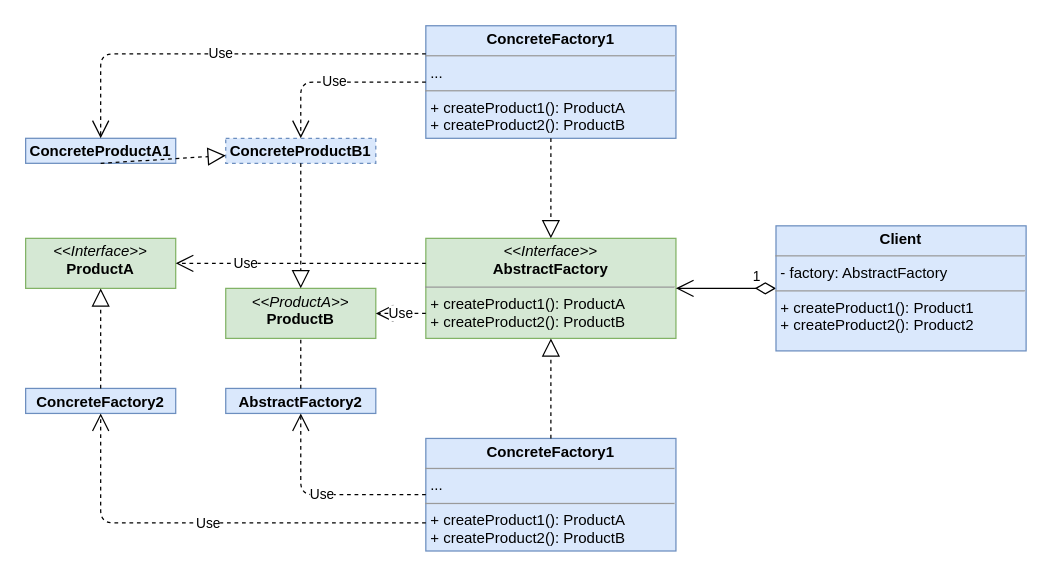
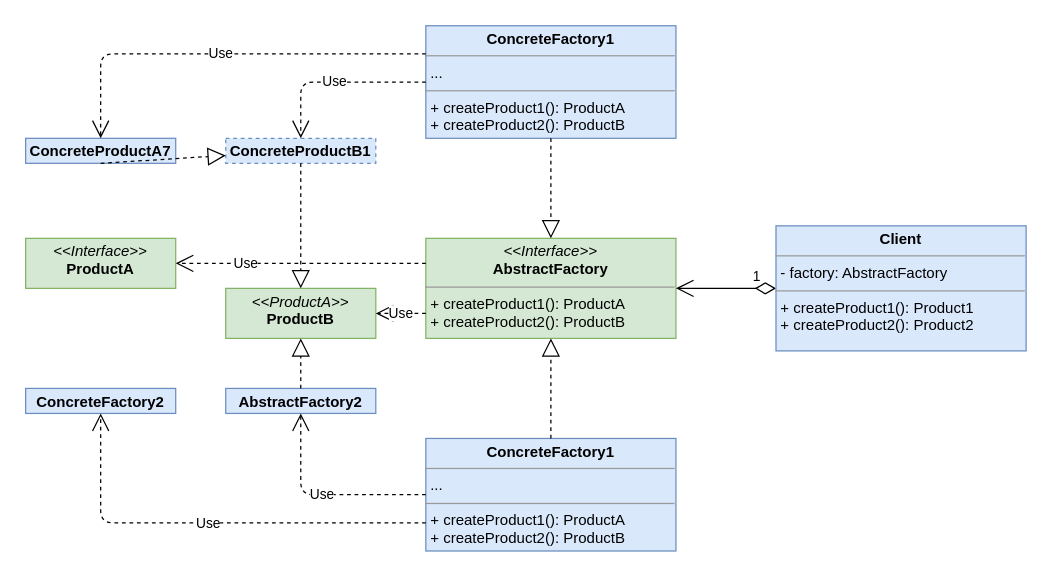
  <mxCell id="0" />
  <mxCell id="1" parent="0" />
  <mxCell id="2" value="&lt;p style=&quot;margin: 0px ; margin-top: 4px ; text-align: center&quot;&gt;&lt;i&gt;&amp;lt;&amp;lt;Interface&amp;gt;&amp;gt;&lt;/i&gt;&lt;br&gt;&lt;b&gt;ProductA&lt;/b&gt;&lt;/p&gt;&lt;p style=&quot;margin: 0px ; margin-left: 4px&quot;&gt;&lt;br&gt;&lt;/p&gt;" style="verticalAlign=top;align=left;overflow=fill;fontSize=12;fontFamily=Helvetica;html=1;fillColor=#d5e8d4;strokeColor=#82b366;" vertex="1" parent="1"><mxGeometry x="20" y="190" width="120" height="40" as="geometry" /></mxCell>
  <mxCell id="3" value="&lt;p style=&quot;margin: 0px ; margin-top: 4px ; text-align: center&quot;&gt;&lt;i&gt;&amp;lt;&amp;lt;Interface&amp;gt;&amp;gt;&lt;/i&gt;&lt;br&gt;&lt;b&gt;AbstractFactory&lt;/b&gt;&lt;/p&gt;&lt;hr size=&quot;1&quot;&gt;&lt;p style=&quot;margin: 0px ; margin-left: 4px&quot;&gt;&lt;/p&gt;&lt;p style=&quot;margin: 0px ; margin-left: 4px&quot;&gt;+ createProduct1(): ProductA&lt;br&gt;+ createProduct2(): ProductB&lt;/p&gt;" style="verticalAlign=top;align=left;overflow=fill;fontSize=12;fontFamily=Helvetica;html=1;fillColor=#d5e8d4;strokeColor=#82b366;" vertex="1" parent="1"><mxGeometry x="340" y="190" width="200" height="80" as="geometry" /></mxCell>
  <mxCell id="4" value="&lt;p style=&quot;margin: 0px ; margin-top: 4px ; text-align: center&quot;&gt;&lt;b&gt;ConcreteFactory1&lt;/b&gt;&lt;/p&gt;&lt;hr size=&quot;1&quot;&gt;&lt;p style=&quot;margin: 0px ; margin-left: 4px&quot;&gt;...&lt;/p&gt;&lt;hr size=&quot;1&quot;&gt;&lt;p style=&quot;margin: 0px ; margin-left: 4px&quot;&gt;+ createProduct1(): ProductA&lt;br&gt;+ createProduct2(): ProductB&lt;br&gt;&lt;/p&gt;" style="verticalAlign=top;align=left;overflow=fill;fontSize=12;fontFamily=Helvetica;html=1;fillColor=#dae8fc;strokeColor=#6c8ebf;" vertex="1" parent="1"><mxGeometry x="340" y="20" width="200" height="90" as="geometry" /></mxCell>
  <mxCell id="5" value="" style="endArrow=block;dashed=1;endFill=0;endSize=12;html=1;entryX=0.5;entryY=0;entryDx=0;entryDy=0;exitX=0.5;exitY=1;exitDx=0;exitDy=0;" edge="1" parent="1" source="4" target="3"><mxGeometry width="160" relative="1" as="geometry"><mxPoint x="470" y="160" as="sourcePoint" /><mxPoint x="680" y="200" as="targetPoint" /></mxGeometry></mxCell>
  <mxCell id="6" value="&lt;p style=&quot;margin: 0px ; margin-top: 4px ; text-align: center&quot;&gt;&lt;b&gt;ConcreteFactory1&lt;/b&gt;&lt;/p&gt;&lt;hr size=&quot;1&quot;&gt;&lt;p style=&quot;margin: 0px ; margin-left: 4px&quot;&gt;...&lt;/p&gt;&lt;hr size=&quot;1&quot;&gt;&lt;p style=&quot;margin: 0px ; margin-left: 4px&quot;&gt;+ createProduct1(): ProductA&lt;br&gt;+ createProduct2(): ProductB&lt;br&gt;&lt;/p&gt;" style="verticalAlign=top;align=left;overflow=fill;fontSize=12;fontFamily=Helvetica;html=1;fillColor=#dae8fc;strokeColor=#6c8ebf;" vertex="1" parent="1"><mxGeometry x="340" y="350" width="200" height="90" as="geometry" /></mxCell>
  <mxCell id="7" value="" style="endArrow=block;dashed=1;endFill=0;endSize=12;html=1;entryX=0.5;entryY=1;entryDx=0;entryDy=0;exitX=0.5;exitY=0;exitDx=0;exitDy=0;" edge="1" parent="1" source="6" target="3"><mxGeometry width="160" relative="1" as="geometry"><mxPoint x="580" y="300" as="sourcePoint" /><mxPoint x="580" y="350" as="targetPoint" /></mxGeometry></mxCell>
  <mxCell id="8" value="1" style="endArrow=open;html=1;endSize=12;startArrow=diamondThin;startSize=14;startFill=0;align=left;verticalAlign=bottom;exitX=0;exitY=0.5;exitDx=0;exitDy=0;entryX=1;entryY=0.5;entryDx=0;entryDy=0;" edge="1" parent="1" source="9" target="3"><mxGeometry x="-0.5" relative="1" as="geometry"><mxPoint x="620" y="230" as="sourcePoint" /><mxPoint x="590" y="340" as="targetPoint" /><mxPoint as="offset" /></mxGeometry></mxCell>
  <mxCell id="9" value="&lt;p style=&quot;margin: 0px ; margin-top: 4px ; text-align: center&quot;&gt;&lt;b&gt;Client&lt;/b&gt;&lt;br&gt;&lt;/p&gt;&lt;hr size=&quot;1&quot;&gt;&lt;p style=&quot;margin: 0px ; margin-left: 4px&quot;&gt;- factory: AbstractFactory&lt;/p&gt;&lt;hr size=&quot;1&quot;&gt;&lt;p style=&quot;margin: 0px ; margin-left: 4px&quot;&gt;+ createProduct1(): Product1&lt;br&gt;+ createProduct2(): Product2&lt;br&gt;&lt;/p&gt;" style="verticalAlign=top;align=left;overflow=fill;fontSize=12;fontFamily=Helvetica;html=1;fillColor=#dae8fc;strokeColor=#6c8ebf;" vertex="1" parent="1"><mxGeometry x="620" y="180" width="200" height="100" as="geometry" /></mxCell>
  <mxCell id="10" value="&lt;p style=&quot;margin: 0px ; margin-top: 4px ; text-align: center&quot;&gt;&lt;i&gt;&amp;lt;&amp;lt;ProductA&amp;gt;&amp;gt;&lt;/i&gt;&lt;br&gt;&lt;b&gt;ProductB&lt;/b&gt;&lt;/p&gt;&lt;p style=&quot;margin: 0px ; margin-left: 4px&quot;&gt;&lt;br&gt;&lt;/p&gt;" style="verticalAlign=top;align=left;overflow=fill;fontSize=12;fontFamily=Helvetica;html=1;fillColor=#d5e8d4;strokeColor=#82b366;" vertex="1" parent="1"><mxGeometry x="180" y="230" width="120" height="40" as="geometry" /></mxCell>
  <mxCell id="11" value="Use" style="endArrow=open;endSize=12;dashed=1;html=1;exitX=0;exitY=0.75;exitDx=0;exitDy=0;entryX=1;entryY=0.5;entryDx=0;entryDy=0;" edge="1" parent="1" source="3" target="10"><mxGeometry width="160" relative="1" as="geometry"><mxPoint x="220" y="160" as="sourcePoint" /><mxPoint x="380" y="160" as="targetPoint" /></mxGeometry></mxCell>
  <mxCell id="12" value="Use" style="endArrow=open;endSize=12;dashed=1;html=1;exitX=0;exitY=0.25;exitDx=0;exitDy=0;entryX=1;entryY=0.5;entryDx=0;entryDy=0;labelBorderColor=none;jumpStyle=none;" edge="1" parent="1" source="3" target="2"><mxGeometry x="0.44" width="160" relative="1" as="geometry"><mxPoint x="250" y="230" as="sourcePoint" /><mxPoint x="410" y="230" as="targetPoint" /><mxPoint as="offset" /></mxGeometry></mxCell>
  <mxCell id="13" value="&lt;p style=&quot;margin: 4px 0px 0px&quot;&gt;&lt;b&gt;ConcreteProductB1&lt;/b&gt;&lt;br&gt;&lt;/p&gt;" style="verticalAlign=middle;align=center;overflow=fill;fontSize=12;fontFamily=Helvetica;html=1;fillColor=#dae8fc;strokeColor=#6c8ebf;dashed=1;" vertex="1" parent="1"><mxGeometry x="180" y="110" width="120" height="20" as="geometry" /></mxCell>
- <mxCell id="14" value="&lt;p style=&quot;margin: 0px ; margin-top: 4px ; text-align: center&quot;&gt;&lt;b&gt;ConcreteProductA1&lt;/b&gt;&lt;/p&gt;" style="verticalAlign=top;align=left;overflow=fill;fontSize=12;fontFamily=Helvetica;html=1;fillColor=#dae8fc;strokeColor=#6c8ebf;" vertex="1" parent="1"><mxGeometry x="20" y="110" width="120" height="20" as="geometry" /></mxCell>
+ <mxCell id="14" value="&lt;p style=&quot;margin: 0px ; margin-top: 4px ; text-align: center&quot;&gt;&lt;b&gt;ConcreteProductA7&lt;/b&gt;&lt;/p&gt;" style="verticalAlign=top;align=left;overflow=fill;fontSize=12;fontFamily=Helvetica;html=1;fillColor=#dae8fc;strokeColor=#6c8ebf;" vertex="1" parent="1"><mxGeometry x="20" y="110" width="120" height="20" as="geometry" /></mxCell>
  <mxCell id="15" value="&lt;p style=&quot;margin: 4px 0px 0px&quot;&gt;&lt;b&gt;AbstractFactory2&lt;/b&gt;&lt;br&gt;&lt;/p&gt;" style="verticalAlign=middle;align=center;overflow=fill;fontSize=12;fontFamily=Helvetica;html=1;fillColor=#dae8fc;strokeColor=#6c8ebf;" vertex="1" parent="1"><mxGeometry x="180" y="310" width="120" height="20" as="geometry" /></mxCell>
  <mxCell id="16" value="&lt;p style=&quot;margin: 0px ; margin-top: 4px ; text-align: center&quot;&gt;&lt;b&gt;ConcreteFactory2&lt;/b&gt;&lt;/p&gt;" style="verticalAlign=top;align=left;overflow=fill;fontSize=12;fontFamily=Helvetica;html=1;fillColor=#dae8fc;strokeColor=#6c8ebf;" vertex="1" parent="1"><mxGeometry x="20" y="310" width="120" height="20" as="geometry" /></mxCell>
  <mxCell id="17" value="Use" style="endArrow=open;endSize=12;dashed=1;html=1;entryX=0.5;entryY=1;entryDx=0;entryDy=0;exitX=0;exitY=0.5;exitDx=0;exitDy=0;edgeStyle=orthogonalEdgeStyle;" edge="1" parent="1" source="6" target="15"><mxGeometry width="160" relative="1" as="geometry"><mxPoint x="300" y="370" as="sourcePoint" /><mxPoint x="230" y="360" as="targetPoint" /></mxGeometry></mxCell>
  <mxCell id="18" value="Use" style="endArrow=open;endSize=12;dashed=1;html=1;entryX=0.5;entryY=1;entryDx=0;entryDy=0;exitX=0;exitY=0.75;exitDx=0;exitDy=0;edgeStyle=orthogonalEdgeStyle;" edge="1" parent="1" source="6" target="16"><mxGeometry width="160" relative="1" as="geometry"><mxPoint x="350" y="365" as="sourcePoint" /><mxPoint x="250" y="340" as="targetPoint" /></mxGeometry></mxCell>
- <mxCell id="19" value="" style="endArrow=none;dashed=1;endFill=0;endSize=12;html=1;entryX=0.5;entryY=1;entryDx=0;entryDy=0;exitX=0.5;exitY=0;exitDx=0;exitDy=0;" edge="1" parent="1" source="15" target="10"><mxGeometry width="160" relative="1" as="geometry"><mxPoint x="450" y="160" as="sourcePoint" /><mxPoint x="450" y="200" as="targetPoint" /></mxGeometry></mxCell>
- <mxCell id="20" value="" style="endArrow=block;dashed=1;endFill=0;endSize=12;html=1;entryX=0.5;entryY=1;entryDx=0;entryDy=0;exitX=0.5;exitY=0;exitDx=0;exitDy=0;" edge="1" parent="1" source="16" target="2"><mxGeometry width="160" relative="1" as="geometry"><mxPoint x="250" y="320" as="sourcePoint" /><mxPoint x="250" y="280" as="targetPoint" /></mxGeometry></mxCell>
+ <mxCell id="19" value="" style="endArrow=block;dashed=1;endFill=0;endSize=12;html=1;entryX=0.5;entryY=1;entryDx=0;entryDy=0;exitX=0.5;exitY=0;exitDx=0;exitDy=0;" edge="1" parent="1" source="15" target="10"><mxGeometry width="160" relative="1" as="geometry"><mxPoint x="450" y="160" as="sourcePoint" /><mxPoint x="450" y="200" as="targetPoint" /></mxGeometry></mxCell>
  <mxCell id="21" value="" style="endArrow=block;dashed=1;endFill=0;endSize=12;html=1;entryX=0.5;entryY=0;entryDx=0;entryDy=0;exitX=0.5;exitY=1;exitDx=0;exitDy=0;" edge="1" parent="1" source="13" target="10"><mxGeometry width="160" relative="1" as="geometry"><mxPoint x="250" y="320" as="sourcePoint" /><mxPoint x="250" y="280" as="targetPoint" /></mxGeometry></mxCell>
  <mxCell id="22" value="" style="endArrow=block;dashed=1;endFill=0;endSize=12;html=1;exitX=0.5;exitY=1;exitDx=0;exitDy=0;" edge="1" parent="1" source="14" target="13"><mxGeometry width="160" relative="1" as="geometry"><mxPoint x="250" y="140" as="sourcePoint" /><mxPoint x="250" y="240" as="targetPoint" /></mxGeometry></mxCell>
  <mxCell id="23" value="Use" style="endArrow=open;endSize=12;dashed=1;html=1;entryX=0.5;entryY=0;entryDx=0;entryDy=0;exitX=0;exitY=0.5;exitDx=0;exitDy=0;edgeStyle=orthogonalEdgeStyle;" edge="1" parent="1" source="4" target="13"><mxGeometry width="160" relative="1" as="geometry"><mxPoint x="350" y="365" as="sourcePoint" /><mxPoint x="250" y="340" as="targetPoint" /></mxGeometry></mxCell>
  <mxCell id="24" value="Use" style="endArrow=open;endSize=12;dashed=1;html=1;entryX=0.5;entryY=0;entryDx=0;entryDy=0;exitX=0;exitY=0.25;exitDx=0;exitDy=0;edgeStyle=orthogonalEdgeStyle;" edge="1" parent="1" source="4" target="14"><mxGeometry width="160" relative="1" as="geometry"><mxPoint x="350" y="75" as="sourcePoint" /><mxPoint x="250" y="120" as="targetPoint" /></mxGeometry></mxCell>
